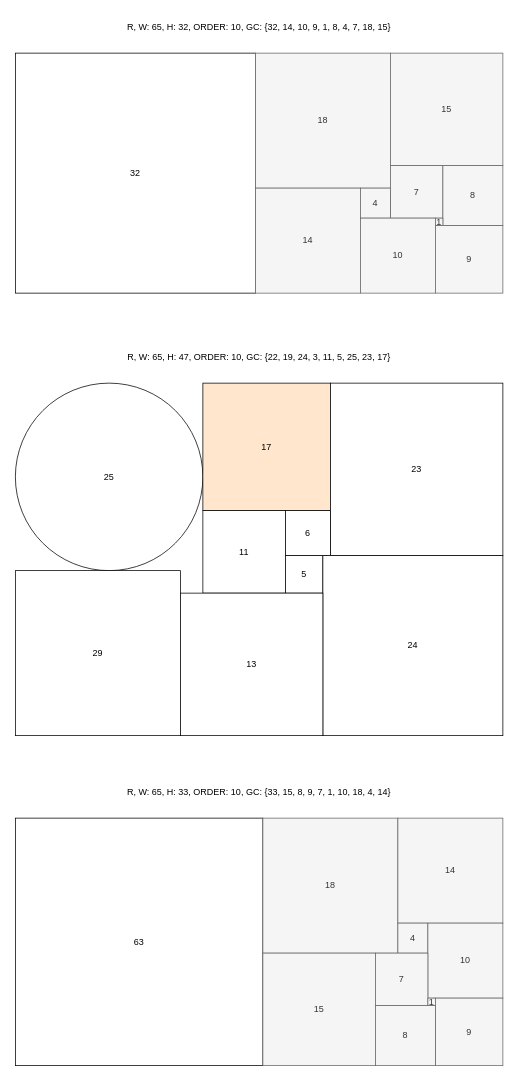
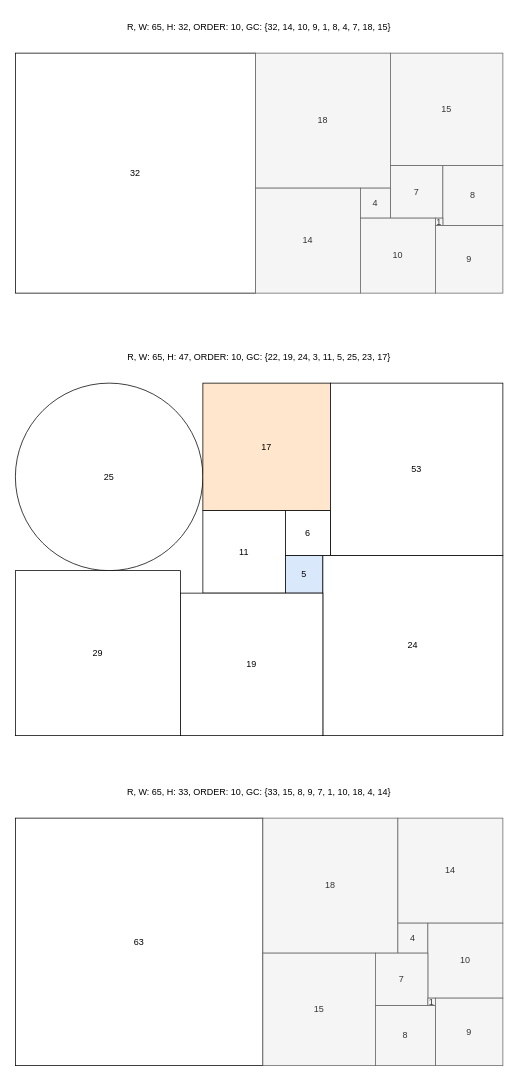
  <mxCell id="0" />
  <mxCell id="1" parent="0" />
  <mxCell id="2" value="R, W: 65, H: 32, ORDER: 10, GC: {32, 14, 10, 9, 1, 8, 4, 7, 18, 15} " style="text;html=1;strokeColor=none;fillColor=none;align=center;verticalAlign=middle;whiteSpace=wrap;rounded=0;" parent="1" vertex="1"><mxGeometry x="20" width="650" height="30" as="geometry" y="20" /></mxCell>
  <mxCell id="3" value="32" style="rounded=0;whiteSpace=wrap;html=1;" parent="1" vertex="1"><mxGeometry x="20" y="70" width="320" height="320" as="geometry" /></mxCell>
  <mxCell id="4" value="18" style="rounded=0;whiteSpace=wrap;html=1;fillColor=#f5f5f5;fontColor=#333333;strokeColor=#666666;" parent="1" vertex="1"><mxGeometry x="340" y="70" width="180" height="180" as="geometry" /></mxCell>
  <mxCell id="5" value="15" style="rounded=0;whiteSpace=wrap;html=1;fillColor=#f5f5f5;fontColor=#333333;strokeColor=#666666;" parent="1" vertex="1"><mxGeometry x="520" y="70" width="150" height="150" as="geometry" /></mxCell>
  <mxCell id="6" value="7" style="rounded=0;whiteSpace=wrap;html=1;fillColor=#f5f5f5;fontColor=#333333;strokeColor=#666666;" parent="1" vertex="1"><mxGeometry x="520" y="220" width="70" height="70" as="geometry" /></mxCell>
  <mxCell id="7" value="8" style="rounded=0;whiteSpace=wrap;html=1;fillColor=#f5f5f5;fontColor=#333333;strokeColor=#666666;" parent="1" vertex="1"><mxGeometry x="590" y="220" width="80" height="80" as="geometry" /></mxCell>
  <mxCell id="8" value="14" style="rounded=0;whiteSpace=wrap;html=1;fillColor=#f5f5f5;fontColor=#333333;strokeColor=#666666;" parent="1" vertex="1"><mxGeometry x="340" y="250" width="140" height="140" as="geometry" /></mxCell>
  <mxCell id="9" value="4" style="rounded=0;whiteSpace=wrap;html=1;fillColor=#f5f5f5;fontColor=#333333;strokeColor=#666666;" parent="1" vertex="1"><mxGeometry x="480" y="250" width="40" height="40" as="geometry" /></mxCell>
  <mxCell id="10" value="10" style="rounded=0;whiteSpace=wrap;html=1;fillColor=#f5f5f5;fontColor=#333333;strokeColor=#666666;" parent="1" vertex="1"><mxGeometry x="480" y="290" width="100" height="100" as="geometry" /></mxCell>
  <mxCell id="11" value="1" style="rounded=0;whiteSpace=wrap;html=1;fillColor=#f5f5f5;fontColor=#333333;strokeColor=#666666;" parent="1" vertex="1"><mxGeometry x="580" y="290" width="10" height="10" as="geometry" /></mxCell>
  <mxCell id="12" value="9" style="rounded=0;whiteSpace=wrap;html=1;fillColor=#f5f5f5;fontColor=#333333;strokeColor=#666666;" parent="1" vertex="1"><mxGeometry x="580" y="300" width="90" height="90" as="geometry" /></mxCell>
  <mxCell id="13" value="R, W: 65, H: 47, ORDER: 10, GC: {22, 19, 24, 3, 11, 5, 25, 23, 17} " style="text;html=1;strokeColor=none;fillColor=none;align=center;verticalAlign=middle;whiteSpace=wrap;rounded=0;" parent="1" vertex="1"><mxGeometry x="20" y="460" width="650" height="30" as="geometry" /></mxCell>
  <mxCell id="14" value="25" style="ellipse;whiteSpace=wrap;html=1;" parent="1" vertex="1"><mxGeometry x="20" y="510" width="250" height="250" as="geometry" /></mxCell>
  <mxCell id="15" value="17" style="rounded=0;whiteSpace=wrap;html=1;fillColor=#ffe6cc;" parent="1" vertex="1"><mxGeometry x="270" y="510" width="170" height="170" as="geometry" /></mxCell>
- <mxCell id="16" value="23" style="rounded=0;whiteSpace=wrap;html=1;" parent="1" vertex="1"><mxGeometry x="440" y="510" width="230" height="230" as="geometry" /></mxCell>
+ <mxCell id="16" value="53" style="rounded=0;whiteSpace=wrap;html=1;" parent="1" vertex="1"><mxGeometry x="440" y="510" width="230" height="230" as="geometry" /></mxCell>
  <mxCell id="17" value="11" style="rounded=0;whiteSpace=wrap;html=1;" parent="1" vertex="1"><mxGeometry x="270" y="680" width="110" height="110" as="geometry" /></mxCell>
  <mxCell id="18" value="6" style="rounded=0;whiteSpace=wrap;html=1;" parent="1" vertex="1"><mxGeometry x="380" y="680" width="60" height="60" as="geometry" /></mxCell>
  <mxCell id="19" value="29" style="rounded=0;whiteSpace=wrap;html=1;" parent="1" vertex="1"><mxGeometry x="20" y="760" width="220" height="220" as="geometry" /></mxCell>
- <mxCell id="20" value="5" style="rounded=0;whiteSpace=wrap;html=1;" parent="1" vertex="1"><mxGeometry x="380" y="740" width="50" height="50" as="geometry" /></mxCell>
+ <mxCell id="20" value="5" style="rounded=0;whiteSpace=wrap;html=1;fillColor=#dae8fc;" parent="1" vertex="1"><mxGeometry x="380" y="740" width="50" height="50" as="geometry" /></mxCell>
  <mxCell id="21" value="24" style="rounded=0;whiteSpace=wrap;html=1;" parent="1" vertex="1"><mxGeometry x="430" y="740" width="240" height="240" as="geometry" /></mxCell>
- <mxCell id="22" value="13" style="rounded=0;whiteSpace=wrap;html=1;" parent="1" vertex="1"><mxGeometry x="240" y="790" width="190" height="190" as="geometry" /></mxCell>
+ <mxCell id="22" value="19" style="rounded=0;whiteSpace=wrap;html=1;" parent="1" vertex="1"><mxGeometry x="240" y="790" width="190" height="190" as="geometry" /></mxCell>
  <mxCell id="23" value="R, W: 65, H: 33, ORDER: 10, GC: {33, 15, 8, 9, 7, 1, 10, 18, 4, 14} " style="text;html=1;strokeColor=none;fillColor=none;align=center;verticalAlign=middle;whiteSpace=wrap;rounded=0;" parent="1" vertex="1"><mxGeometry x="20" y="1040" width="650" height="30" as="geometry" /></mxCell>
  <mxCell id="24" value="63" style="rounded=0;whiteSpace=wrap;html=1;" parent="1" vertex="1"><mxGeometry x="20" y="1090" width="330" height="330" as="geometry" /></mxCell>
  <mxCell id="25" value="18" style="rounded=0;whiteSpace=wrap;html=1;fillColor=#f5f5f5;fontColor=#333333;strokeColor=#666666;" parent="1" vertex="1"><mxGeometry x="350" y="1090" width="180" height="180" as="geometry" /></mxCell>
  <mxCell id="26" value="14" style="rounded=0;whiteSpace=wrap;html=1;fillColor=#f5f5f5;fontColor=#333333;strokeColor=#666666;" parent="1" vertex="1"><mxGeometry x="530" y="1090" width="140" height="140" as="geometry" /></mxCell>
  <mxCell id="27" value="4" style="rounded=0;whiteSpace=wrap;html=1;fillColor=#f5f5f5;fontColor=#333333;strokeColor=#666666;" parent="1" vertex="1"><mxGeometry x="530" y="1230" width="40" height="40" as="geometry" /></mxCell>
  <mxCell id="28" value="10" style="rounded=0;whiteSpace=wrap;html=1;fillColor=#f5f5f5;fontColor=#333333;strokeColor=#666666;" parent="1" vertex="1"><mxGeometry x="570" y="1230" width="100" height="100" as="geometry" /></mxCell>
  <mxCell id="29" value="15" style="rounded=0;whiteSpace=wrap;html=1;fillColor=#f5f5f5;fontColor=#333333;strokeColor=#666666;" parent="1" vertex="1"><mxGeometry x="350" y="1270" width="150" height="150" as="geometry" /></mxCell>
  <mxCell id="30" value="7" style="rounded=0;whiteSpace=wrap;html=1;fillColor=#f5f5f5;fontColor=#333333;strokeColor=#666666;" parent="1" vertex="1"><mxGeometry x="500" y="1270" width="70" height="70" as="geometry" /></mxCell>
  <mxCell id="31" value="1" style="rounded=0;whiteSpace=wrap;html=1;fillColor=#f5f5f5;fontColor=#333333;strokeColor=#666666;" parent="1" vertex="1"><mxGeometry x="570" y="1330" width="10" height="10" as="geometry" /></mxCell>
  <mxCell id="32" value="9" style="rounded=0;whiteSpace=wrap;html=1;fillColor=#f5f5f5;fontColor=#333333;strokeColor=#666666;" parent="1" vertex="1"><mxGeometry x="580" y="1330" width="90" height="90" as="geometry" /></mxCell>
  <mxCell id="33" value="8" style="rounded=0;whiteSpace=wrap;html=1;fillColor=#f5f5f5;fontColor=#333333;strokeColor=#666666;" parent="1" vertex="1"><mxGeometry x="500" y="1340" width="80" height="80" as="geometry" /></mxCell>
